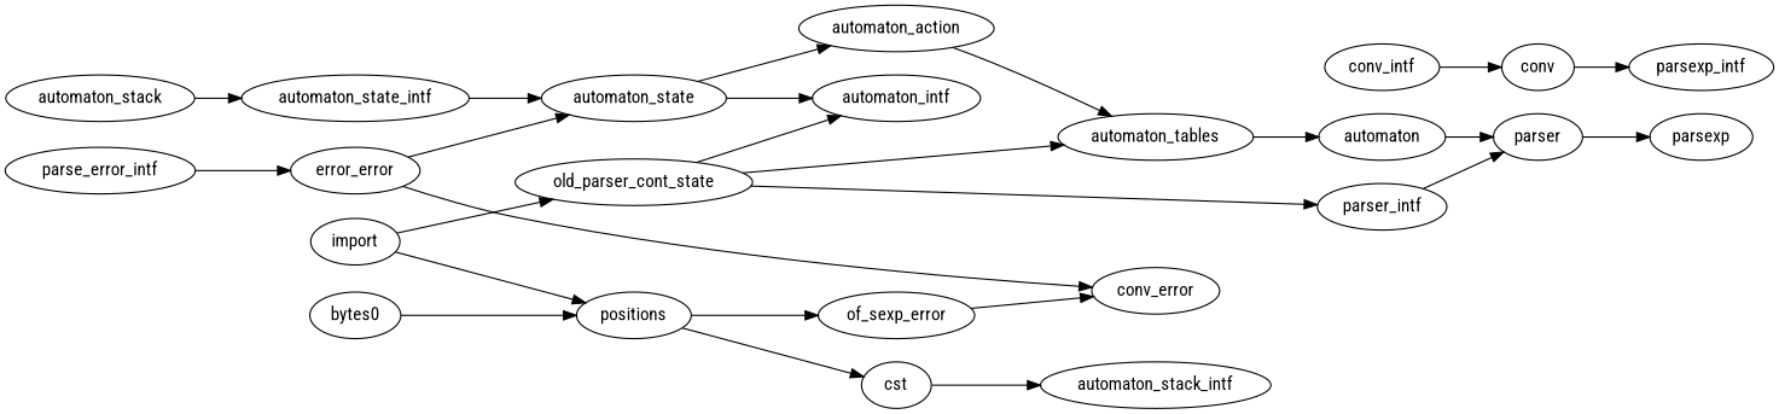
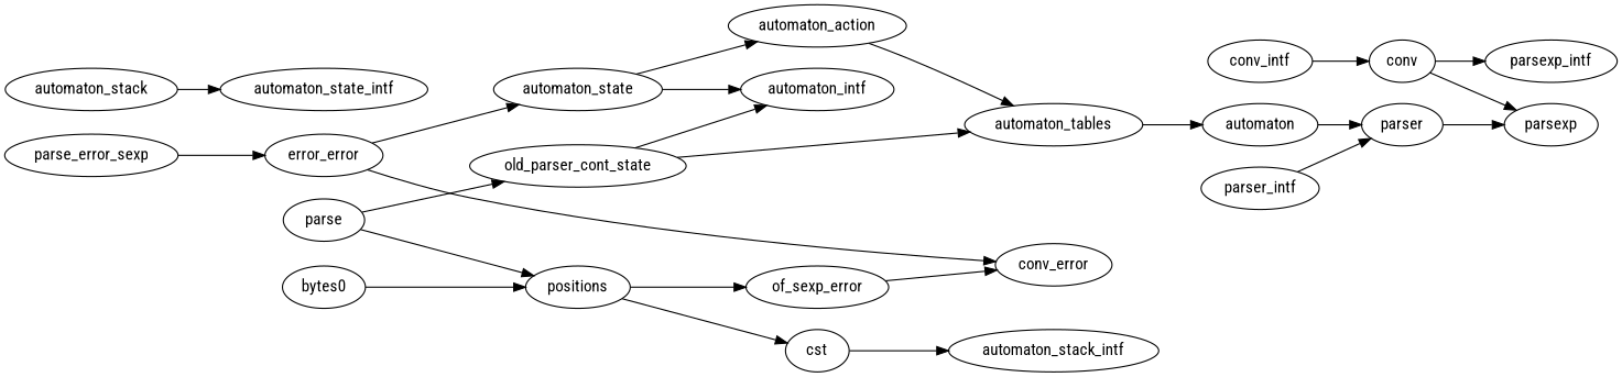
  digraph {
    fontname="Roboto Condensed"
    rankdir=LR
    node [fontname="Roboto Condensed"]
    edge [fontname="Roboto Condensed"]
    conv
    parsexp_intf
    parsexp
    conv_intf
    positions
    of_sexp_error
    cst
    conv_error
    n9 [label=error_error]
-   parse_error_intf
+   parse_error_intf [label=parse_error_sexp]
    automaton_stack_intf
    automaton_state
    automaton_intf
    automaton_action
    parser_intf
    parser
    automaton_tables
    automaton
-   import
+   import [label=parse]
    old_parser_cont_state
    automaton_stack
    automaton_state_intf
    bytes0
    conv -> parsexp_intf
+   conv -> parsexp
    conv_intf -> conv
    positions -> of_sexp_error
    positions -> cst
    of_sexp_error -> conv_error
    cst -> automaton_stack_intf
    n9 -> conv_error
    n9 -> automaton_state
    parse_error_intf -> n9
    automaton_state -> automaton_intf
    automaton_state -> automaton_action
    automaton_action -> automaton_tables
    parser_intf -> parser
    parser -> parsexp
    automaton_tables -> automaton
    automaton -> parser
    import -> positions
    import -> old_parser_cont_state
    old_parser_cont_state -> automaton_intf
-   old_parser_cont_state -> parser_intf
    old_parser_cont_state -> automaton_tables
    automaton_stack -> automaton_state_intf
-   automaton_state_intf -> automaton_state
    bytes0 -> positions
  }
